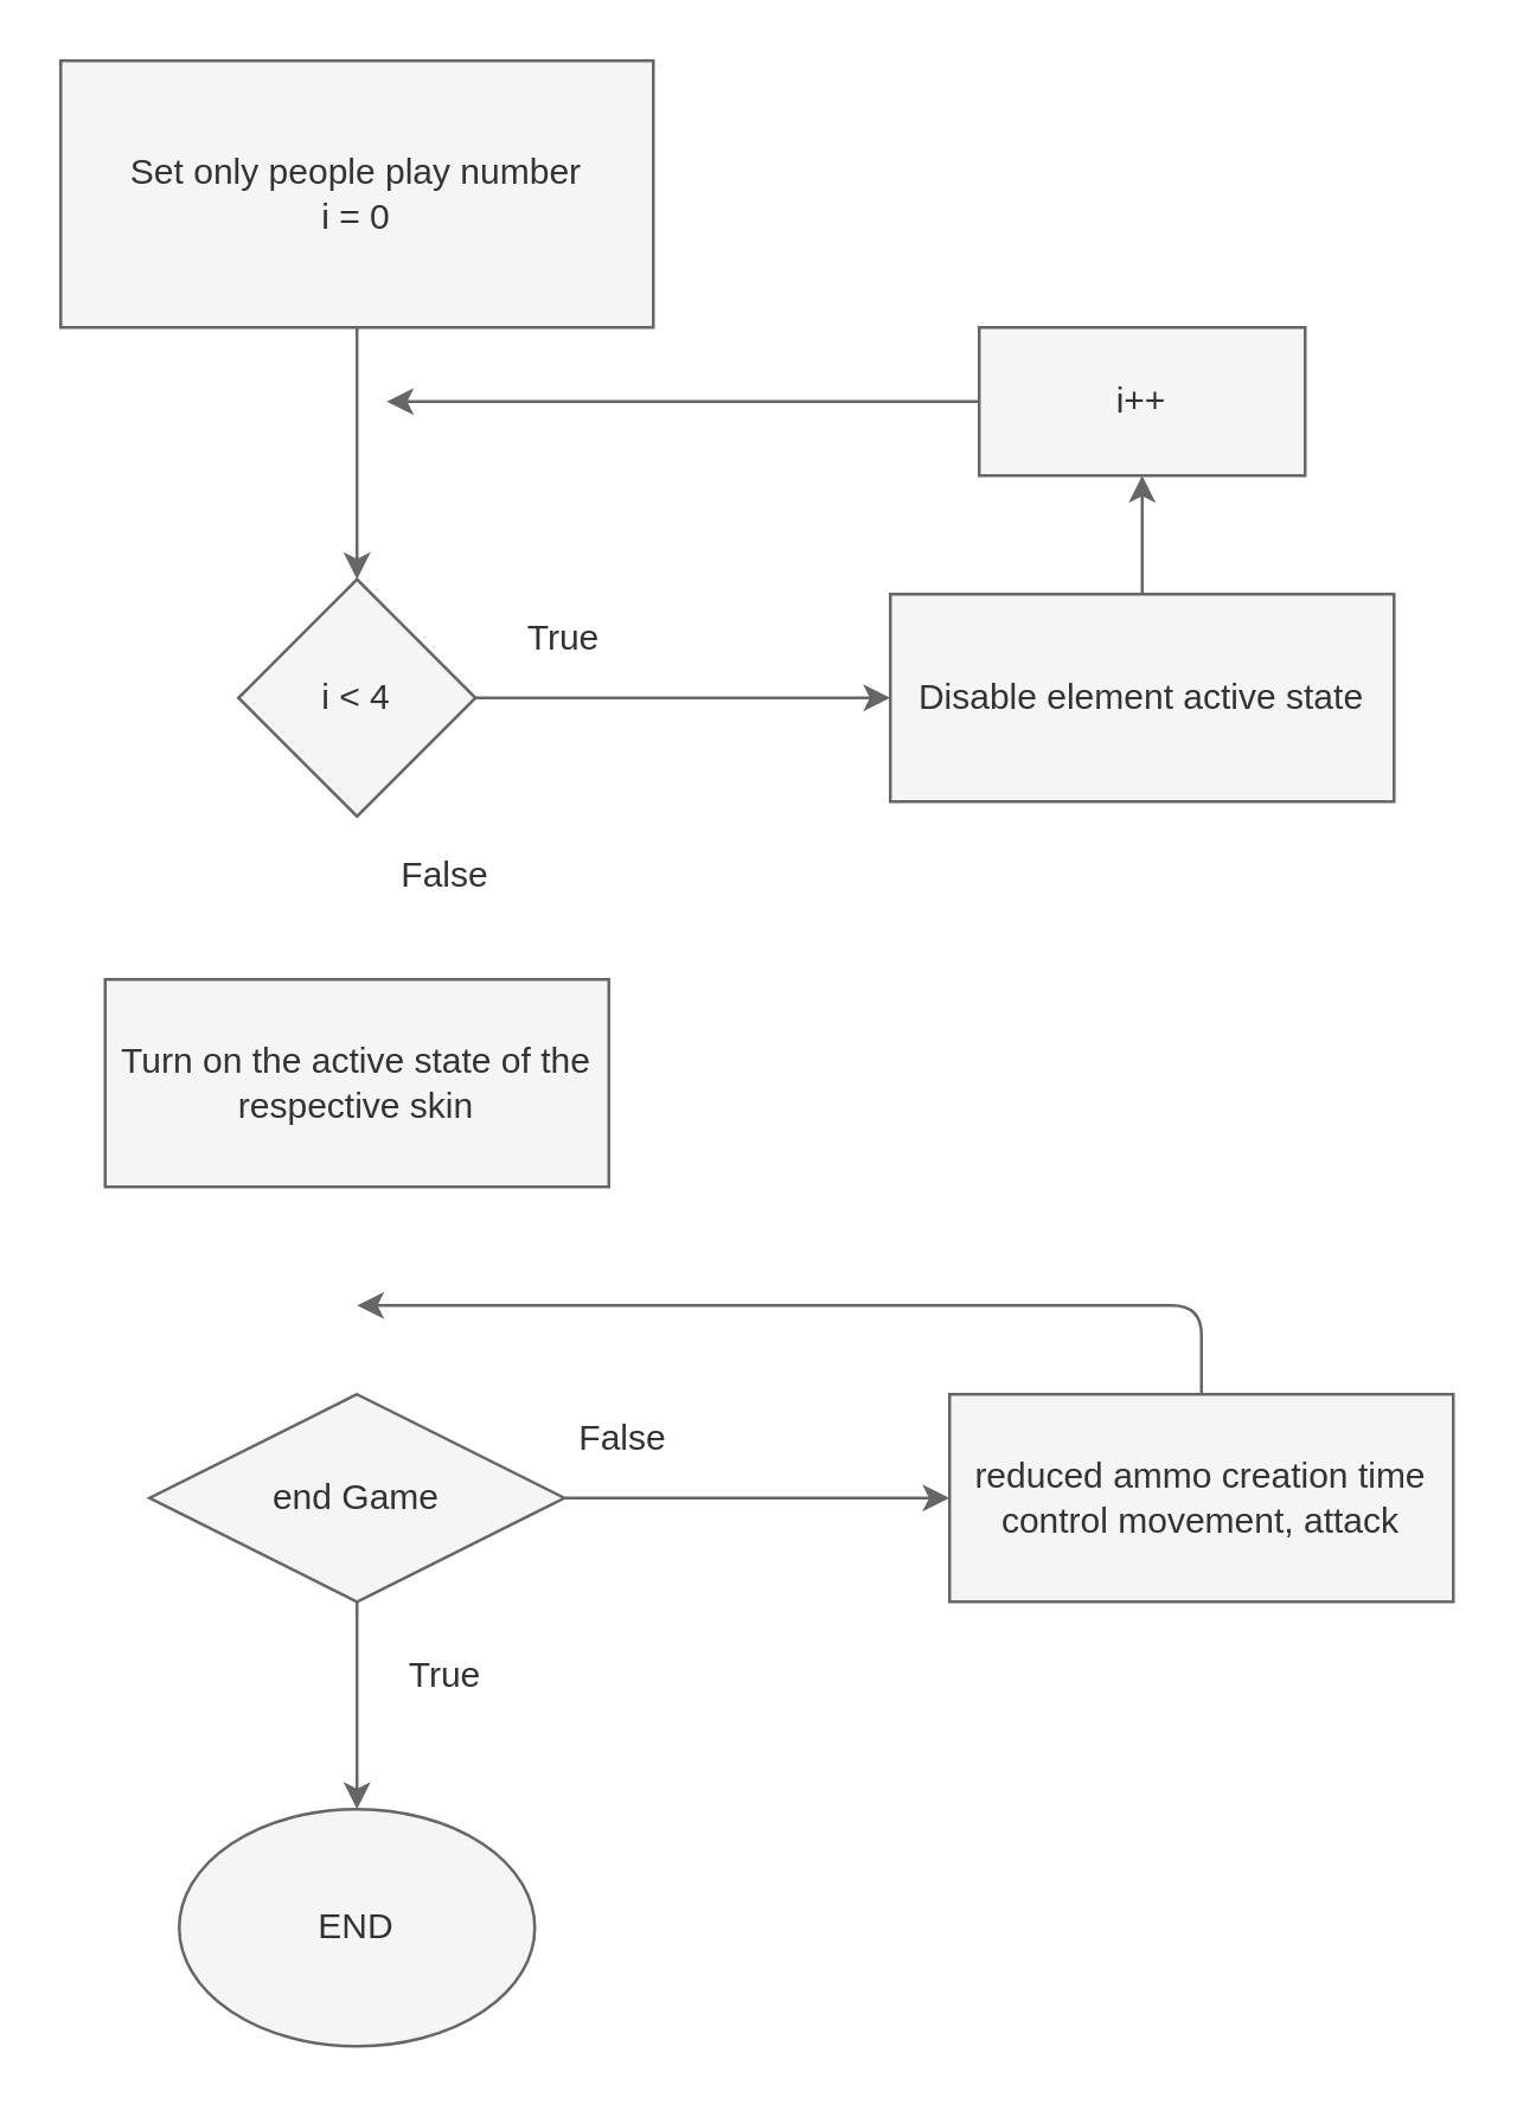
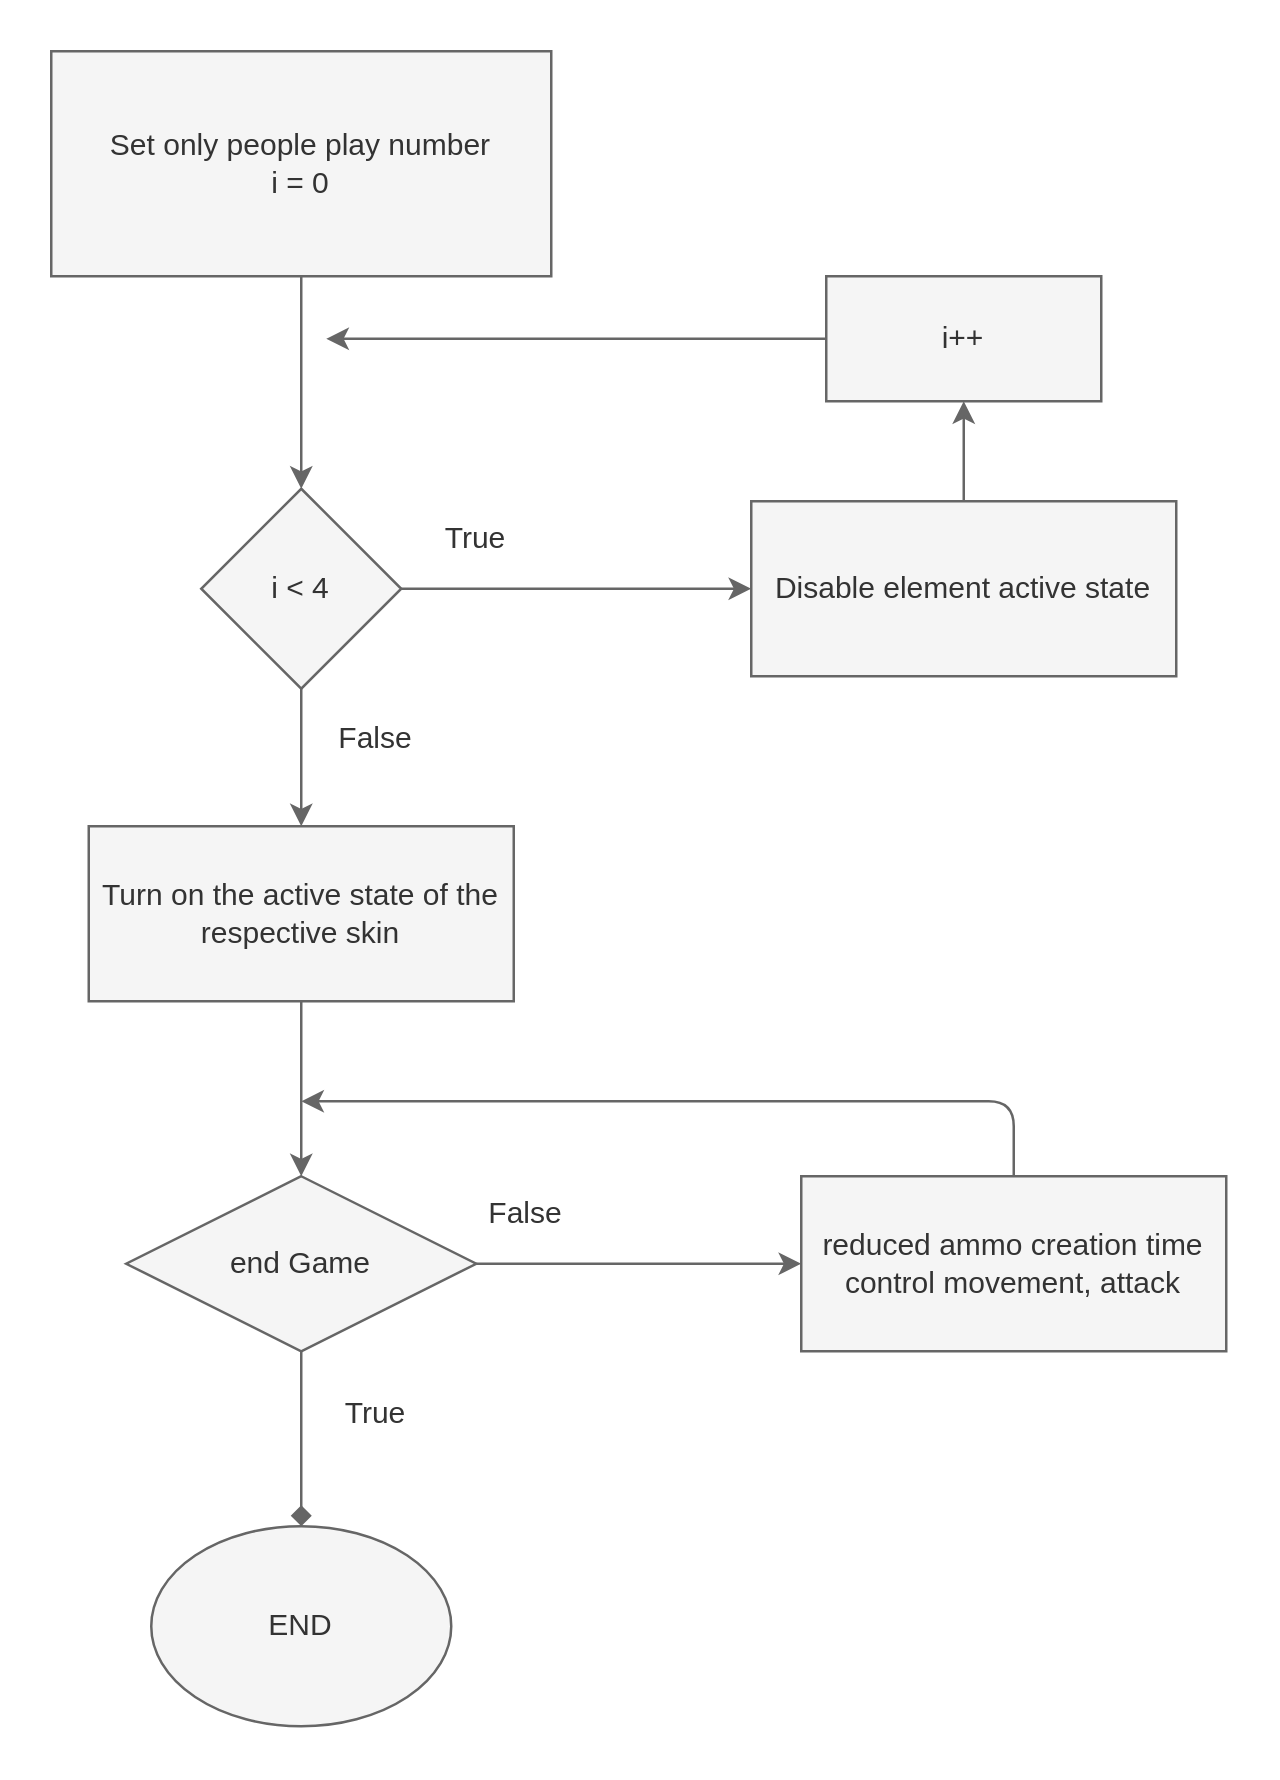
  <mxCell id="0" />
  <mxCell id="1" parent="0" />
  <mxCell id="2" style="edgeStyle=none;html=1;entryX=0.5;entryY=0;entryDx=0;entryDy=0;labelBackgroundColor=none;fontColor=#000000;strokeColor=#666666;fillColor=#f5f5f5;labelBorderColor=none;" edge="1" parent="1" source="3" target="6"><mxGeometry relative="1" as="geometry" /></mxCell>
  <mxCell id="3" value="Set only people play number&lt;br&gt;i = 0" style="rounded=0;whiteSpace=wrap;html=1;labelBackgroundColor=none;fontColor=#333333;strokeColor=#666666;fillColor=#f5f5f5;labelBorderColor=none;" vertex="1" parent="1"><mxGeometry x="20" y="20" width="200" height="90" as="geometry" /></mxCell>
+ <mxCell id="4" style="edgeStyle=none;html=1;entryX=0.5;entryY=0;entryDx=0;entryDy=0;labelBackgroundColor=none;fontColor=#000000;strokeColor=#666666;fillColor=#f5f5f5;labelBorderColor=none;" edge="1" parent="1" source="6" target="12"><mxGeometry relative="1" as="geometry" /></mxCell>
  <mxCell id="5" style="edgeStyle=none;html=1;exitX=1;exitY=0.5;exitDx=0;exitDy=0;labelBackgroundColor=none;fontColor=#000000;strokeColor=#666666;fillColor=#f5f5f5;labelBorderColor=none;" edge="1" parent="1" source="6" target="8"><mxGeometry relative="1" as="geometry" /></mxCell>
  <mxCell id="6" value="i &amp;lt; 4" style="rhombus;whiteSpace=wrap;html=1;labelBackgroundColor=none;fontColor=#333333;strokeColor=#666666;fillColor=#f5f5f5;labelBorderColor=none;" vertex="1" parent="1"><mxGeometry x="80" y="195" width="80" height="80" as="geometry" /></mxCell>
  <mxCell id="7" style="edgeStyle=none;html=1;entryX=0.5;entryY=1;entryDx=0;entryDy=0;labelBackgroundColor=none;fontColor=#000000;strokeColor=#666666;fillColor=#f5f5f5;labelBorderColor=none;" edge="1" parent="1" source="8" target="10"><mxGeometry relative="1" as="geometry" /></mxCell>
  <mxCell id="8" value="Disable element active state" style="rounded=0;whiteSpace=wrap;html=1;labelBackgroundColor=none;fontColor=#333333;strokeColor=#666666;fillColor=#f5f5f5;labelBorderColor=none;" vertex="1" parent="1"><mxGeometry x="300" y="200" width="170" height="70" as="geometry" /></mxCell>
  <mxCell id="9" style="edgeStyle=none;html=1;labelBackgroundColor=none;fontColor=#000000;strokeColor=#666666;fillColor=#f5f5f5;labelBorderColor=none;" edge="1" parent="1" source="10"><mxGeometry relative="1" as="geometry"><mxPoint x="130" y="135" as="targetPoint" /></mxGeometry></mxCell>
  <mxCell id="10" value="i++" style="rounded=0;whiteSpace=wrap;html=1;labelBackgroundColor=none;fontColor=#333333;strokeColor=#666666;fillColor=#f5f5f5;labelBorderColor=none;" vertex="1" parent="1"><mxGeometry x="330" y="110" width="110" height="50" as="geometry" /></mxCell>
+ <mxCell id="11" style="edgeStyle=none;html=1;labelBackgroundColor=none;fontColor=#000000;strokeColor=#666666;fillColor=#f5f5f5;labelBorderColor=none;" edge="1" parent="1" source="12" target="15"><mxGeometry relative="1" as="geometry" /></mxCell>
  <mxCell id="12" value="Turn on the active state of the respective skin" style="rounded=0;whiteSpace=wrap;html=1;labelBackgroundColor=none;fontColor=#333333;strokeColor=#666666;fillColor=#f5f5f5;labelBorderColor=none;" vertex="1" parent="1"><mxGeometry x="35" y="330" width="170" height="70" as="geometry" /></mxCell>
- <mxCell id="13" style="edgeStyle=none;html=1;entryX=0.5;entryY=0;entryDx=0;entryDy=0;labelBackgroundColor=none;fontColor=#000000;strokeColor=#666666;fillColor=#f5f5f5;labelBorderColor=none;" edge="1" parent="1" source="15" target="16"><mxGeometry relative="1" as="geometry" /></mxCell>
+ <mxCell id="13" style="edgeStyle=none;html=1;entryX=0.5;entryY=0;entryDx=0;entryDy=0;labelBackgroundColor=none;fontColor=#000000;strokeColor=#666666;fillColor=#f5f5f5;labelBorderColor=none;endArrow=diamond;" edge="1" parent="1" source="15" target="16"><mxGeometry relative="1" as="geometry" /></mxCell>
  <mxCell id="14" style="edgeStyle=none;html=1;entryX=0;entryY=0.5;entryDx=0;entryDy=0;labelBackgroundColor=none;fontColor=#000000;strokeColor=#666666;fillColor=#f5f5f5;labelBorderColor=none;" edge="1" parent="1" source="15" target="18"><mxGeometry relative="1" as="geometry" /></mxCell>
  <mxCell id="15" value="end Game" style="rhombus;whiteSpace=wrap;html=1;labelBackgroundColor=none;fontColor=#333333;strokeColor=#666666;fillColor=#f5f5f5;labelBorderColor=none;" vertex="1" parent="1"><mxGeometry x="50" y="470" width="140" height="70" as="geometry" /></mxCell>
  <mxCell id="16" value="END" style="ellipse;whiteSpace=wrap;html=1;labelBackgroundColor=none;fontColor=#333333;strokeColor=#666666;fillColor=#f5f5f5;labelBorderColor=none;" vertex="1" parent="1"><mxGeometry x="60" y="610" width="120" height="80" as="geometry" /></mxCell>
  <mxCell id="17" style="edgeStyle=none;html=1;labelBackgroundColor=none;fontColor=#000000;strokeColor=#666666;fillColor=#f5f5f5;labelBorderColor=none;" edge="1" parent="1" source="18"><mxGeometry relative="1" as="geometry"><mxPoint x="120" y="440" as="targetPoint" /><Array as="points"><mxPoint x="405" y="440" /></Array></mxGeometry></mxCell>
  <mxCell id="18" value="reduced ammo creation time&lt;br&gt;control movement, attack" style="rounded=0;whiteSpace=wrap;html=1;labelBackgroundColor=none;fontColor=#333333;strokeColor=#666666;fillColor=#f5f5f5;labelBorderColor=none;" vertex="1" parent="1"><mxGeometry x="320" y="470" width="170" height="70" as="geometry" /></mxCell>
  <mxCell id="19" value="True" style="text;strokeColor=none;fillColor=none;align=center;verticalAlign=middle;rounded=0;labelBackgroundColor=none;fontColor=#333333;labelBorderColor=none;whiteSpace=wrap;html=1;" vertex="1" parent="1"><mxGeometry x="160" y="200" width="60" height="30" as="geometry" /></mxCell>
  <mxCell id="20" value="True" style="text;html=1;strokeColor=none;fillColor=none;align=center;verticalAlign=middle;whiteSpace=wrap;rounded=0;labelBackgroundColor=none;fontColor=#333333;labelBorderColor=none;" vertex="1" parent="1"><mxGeometry x="120" y="550" width="60" height="30" as="geometry" /></mxCell>
  <mxCell id="21" value="False" style="text;html=1;strokeColor=none;fillColor=none;align=center;verticalAlign=middle;whiteSpace=wrap;rounded=0;labelBackgroundColor=none;fontColor=#333333;labelBorderColor=none;" vertex="1" parent="1"><mxGeometry x="180" y="470" width="60" height="30" as="geometry" /></mxCell>
  <mxCell id="22" value="False" style="text;html=1;strokeColor=none;fillColor=none;align=center;verticalAlign=middle;whiteSpace=wrap;rounded=0;labelBackgroundColor=none;fontColor=#333333;labelBorderColor=none;" vertex="1" parent="1"><mxGeometry x="120" y="280" width="60" height="30" as="geometry" /></mxCell>
